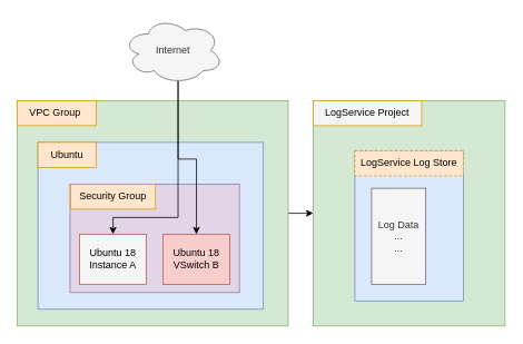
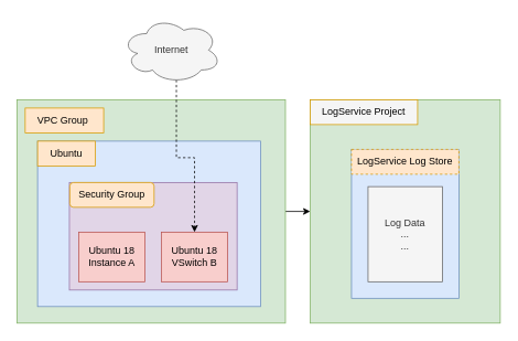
  <mxCell id="0" />
  <mxCell id="1" parent="0" />
  <mxCell id="2" style="edgeStyle=orthogonalEdgeStyle;rounded=0;orthogonalLoop=1;jettySize=auto;html=1;exitX=1;exitY=0.5;exitDx=0;exitDy=0;entryX=0;entryY=0.5;entryDx=0;entryDy=0;" parent="1" source="3" target="13" edge="1"><mxGeometry relative="1" as="geometry" /></mxCell>
  <mxCell id="3" value="" style="rounded=0;whiteSpace=wrap;html=1;fillColor=#d5e8d4;strokeColor=#82b366;" parent="1" vertex="1"><mxGeometry x="20" y="120" width="325" height="270" as="geometry" /></mxCell>
- <mxCell id="4" value="VPC Group&amp;nbsp;" style="rounded=0;whiteSpace=wrap;html=1;fillColor=#ffe6cc;strokeColor=#d79b00;" parent="1" vertex="1"><mxGeometry x="20" y="120" width="95" height="30" as="geometry" /></mxCell>
+ <mxCell id="4" value="VPC Group&amp;nbsp;" style="rounded=0;whiteSpace=wrap;html=1;fillColor=#ffe6cc;strokeColor=#d79b00;" parent="1" vertex="1"><mxGeometry x="30" y="130" width="95" height="30" as="geometry" /></mxCell>
  <mxCell id="5" value="" style="rounded=0;whiteSpace=wrap;html=1;fillColor=#dae8fc;strokeColor=#6c8ebf;" parent="1" vertex="1"><mxGeometry x="45" y="170" width="270" height="200" as="geometry" /></mxCell>
  <mxCell id="6" value="" style="rounded=0;whiteSpace=wrap;html=1;fillColor=#e1d5e7;strokeColor=#9673a6;" parent="1" vertex="1"><mxGeometry x="83.5" y="220" width="203" height="130" as="geometry" /></mxCell>
- <mxCell id="7" value="Ubuntu 18&lt;br&gt;Instance A" style="rounded=0;whiteSpace=wrap;html=1;fillColor=#f5f5f5;strokeColor=#b85450;" parent="1" vertex="1"><mxGeometry x="95" y="280" width="80" height="60" as="geometry" /></mxCell>
- <mxCell id="8" value="Security Group" style="rounded=0;whiteSpace=wrap;html=1;fillColor=#ffe6cc;strokeColor=#d79b00;" parent="1" vertex="1"><mxGeometry x="84" y="220" width="102" height="30" as="geometry" /></mxCell>
+ <mxCell id="7" value="Ubuntu 18&lt;br&gt;Instance A" style="rounded=0;whiteSpace=wrap;html=1;fillColor=#f8cecc;strokeColor=#b85450;" parent="1" vertex="1"><mxGeometry x="95" y="280" width="80" height="60" as="geometry" /></mxCell>
+ <mxCell id="8" value="Security Group" style="whiteSpace=wrap;html=1;fillColor=#ffe6cc;strokeColor=#d79b00;rounded=1;" parent="1" vertex="1"><mxGeometry x="84" y="220" width="102" height="30" as="geometry" /></mxCell>
  <mxCell id="9" value="Ubuntu" style="rounded=0;whiteSpace=wrap;html=1;fillColor=#ffe6cc;strokeColor=#d79b00;" parent="1" vertex="1"><mxGeometry x="45" y="170" width="70" height="30" as="geometry" /></mxCell>
- <mxCell id="10" style="edgeStyle=orthogonalEdgeStyle;rounded=0;orthogonalLoop=1;jettySize=auto;html=1;exitX=0.55;exitY=0.95;exitDx=0;exitDy=0;exitPerimeter=0;entryX=0.5;entryY=0;entryDx=0;entryDy=0;" edge="1" parent="1" source="12" target="7"><mxGeometry relative="1" as="geometry"><Array as="points"><mxPoint x="213" y="260" /><mxPoint x="135" y="260" /></Array></mxGeometry></mxCell>
- <mxCell id="11" style="edgeStyle=orthogonalEdgeStyle;rounded=0;orthogonalLoop=1;jettySize=auto;html=1;exitX=0.55;exitY=0.95;exitDx=0;exitDy=0;exitPerimeter=0;entryX=0.5;entryY=0;entryDx=0;entryDy=0;" edge="1" parent="1" source="12" target="18"><mxGeometry relative="1" as="geometry" /></mxCell>
+ <mxCell id="11" style="edgeStyle=orthogonalEdgeStyle;rounded=0;orthogonalLoop=1;jettySize=auto;html=1;exitX=0.55;exitY=0.95;exitDx=0;exitDy=0;exitPerimeter=0;entryX=0.5;entryY=0;entryDx=0;entryDy=0;dashed=1;" edge="1" parent="1" source="12" target="18"><mxGeometry relative="1" as="geometry" /></mxCell>
  <mxCell id="12" value="Internet" style="ellipse;shape=cloud;whiteSpace=wrap;html=1;fillColor=#f5f5f5;strokeColor=#666666;fontColor=#333333;" parent="1" vertex="1"><mxGeometry x="147" y="20" width="120" height="80" as="geometry" /></mxCell>
  <mxCell id="13" value="" style="rounded=0;whiteSpace=wrap;html=1;fillColor=#d5e8d4;strokeColor=#82b366;" parent="1" vertex="1"><mxGeometry x="375" y="120" width="230" height="270" as="geometry" /></mxCell>
  <mxCell id="14" value="LogService Project" style="rounded=0;whiteSpace=wrap;html=1;fillColor=#f5f5f5;strokeColor=#d79b00;" parent="1" vertex="1"><mxGeometry x="375" y="120" width="130" height="30" as="geometry" /></mxCell>
  <mxCell id="15" value="" style="rounded=0;whiteSpace=wrap;html=1;fillColor=#dae8fc;strokeColor=#6c8ebf;" parent="1" vertex="1"><mxGeometry x="425" y="180" width="130" height="180" as="geometry" /></mxCell>
  <mxCell id="16" value="LogService Log Store" style="rounded=0;whiteSpace=wrap;html=1;fillColor=#ffe6cc;strokeColor=#d79b00;dashed=1;" parent="1" vertex="1"><mxGeometry x="425" y="180" width="130" height="30" as="geometry" /></mxCell>
- <mxCell id="17" value="Log Data&lt;br&gt;...&lt;br&gt;..." style="rounded=0;whiteSpace=wrap;html=1;fillColor=#f5f5f5;strokeColor=#666666;fontColor=#333333;" parent="1" vertex="1"><mxGeometry x="445" y="225" width="65" height="115" as="geometry" /></mxCell>
+ <mxCell id="17" value="Log Data&lt;br&gt;...&lt;br&gt;..." style="rounded=0;whiteSpace=wrap;html=1;fillColor=#f5f5f5;strokeColor=#666666;fontColor=#333333;" parent="1" vertex="1"><mxGeometry x="445" y="225" width="90" height="115" as="geometry" /></mxCell>
  <mxCell id="18" value="Ubuntu 18&lt;br&gt;VSwitch B" style="rounded=0;whiteSpace=wrap;html=1;fillColor=#f8cecc;strokeColor=#b85450;" vertex="1" parent="1"><mxGeometry x="195" y="280" width="80" height="60" as="geometry" /></mxCell>
